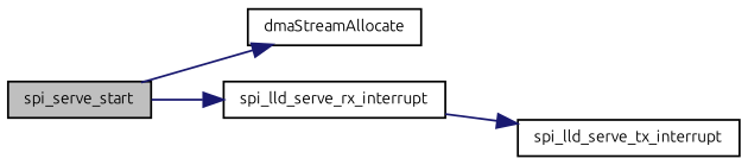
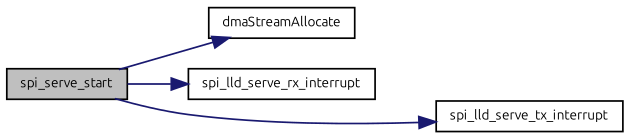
  digraph {
    fontname=Ubuntu
    rankdir=LR
    node [color=black fontname=Ubuntu fontsize=8 shape=record]
    edge [color=midnightblue fontname=Ubuntu fontsize=8 labelfontname=Helvetica labelfontsize=8 style=solid]
    n1 [fillcolor=grey75 fontcolor=black height=0.2 label=spi_serve_start style=filled width=0.4]
    n2 [height=0.2 label=dmaStreamAllocate width=0.4]
    n3 [height=0.2 label=spi_lld_serve_rx_interrupt width=0.4]
    n4 [height=0.2 label=spi_lld_serve_tx_interrupt width=0.4]
    n1 -> n2
    n1 -> n3
-   n3 -> n4
+   n1 -> n4
  }
